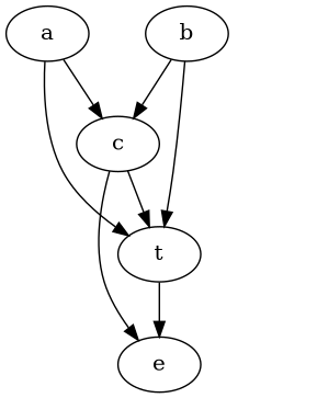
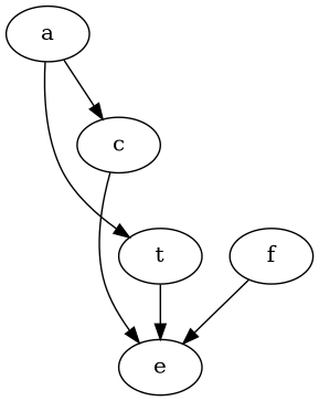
  digraph {
    a
    c
    t
-   b
    e
+   f
    a -> c
    a -> t
-   c -> t
    c -> e
    t -> e
-   b -> c
-   b -> t
+   f -> e
  }
